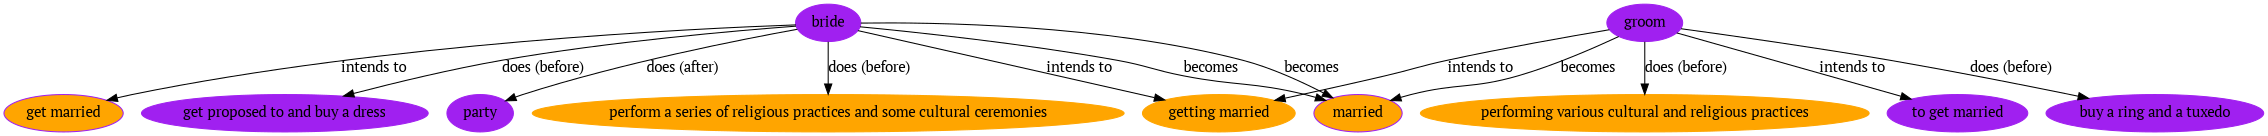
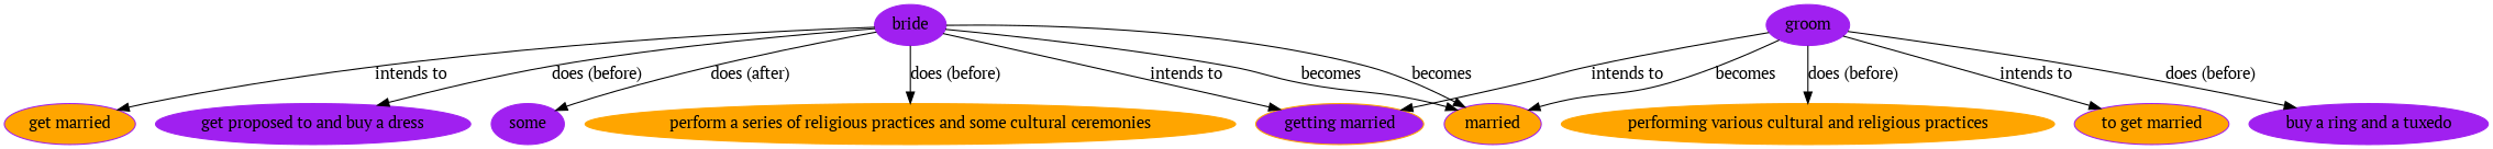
  digraph {
    fontname="PT Serif"
    node [color=purple fontname="PT Serif" style=filled]
    edge [fontname="PT Serif"]
-   "getting married" [color=orange]
+   "getting married" [color=orange fillcolor=purple]
    "perform a series of religious practices and some cultural ceremonies" [color=orange]
    married [fillcolor=orange]
    "performing various cultural and religious practices" [color=orange]
    "get married" [fillcolor=orange]
    bride
    "get proposed to and buy a dress"
-   party
+   party [label=some]
    groom
-   "to get married"
+   "to get married" [fillcolor=orange]
    "buy a ring and a tuxedo"
    bride -> "getting married" [label="intends to"]
    bride -> "perform a series of religious practices and some cultural ceremonies" [label="does (before)"]
    bride -> married [label=becomes]
    bride -> married [label=becomes]
    bride -> "get married" [label="intends to"]
    bride -> "get proposed to and buy a dress" [label="does (before)"]
    bride -> party [label="does (after)"]
    groom -> "getting married" [label="intends to"]
    groom -> married [label=becomes]
    groom -> "performing various cultural and religious practices" [label="does (before)"]
    groom -> "to get married" [label="intends to"]
    groom -> "buy a ring and a tuxedo" [label="does (before)"]
  }
